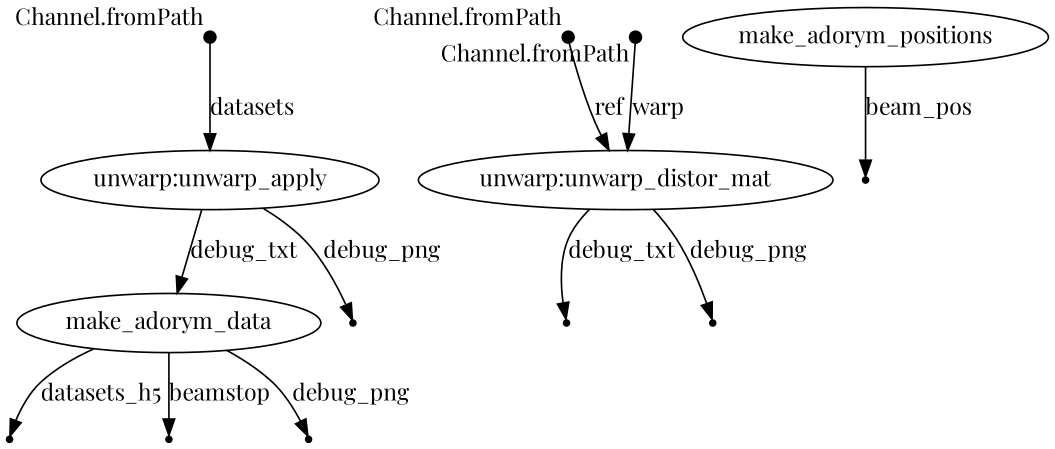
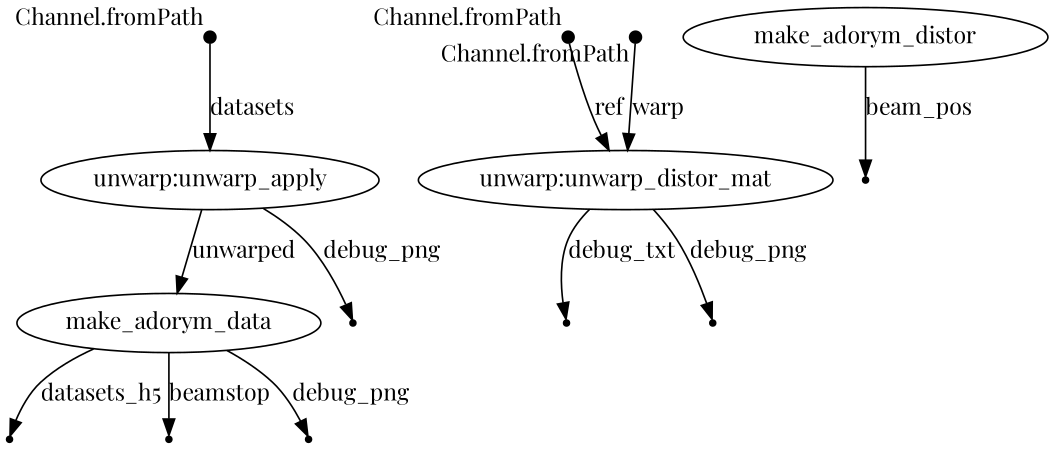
  digraph {
    fontname="Playfair Display"
    node [fontname="Playfair Display" shape=point]
    edge [fontname="Playfair Display"]
    p0 [fixedsize=true width=0.1 xlabel="Channel.fromPath"]
    n2 [label="unwarp:unwarp_apply" shape=""]
    n3 [label=make_adorym_data shape=""]
    p7
    p11
    p10
    p9
    p1 [fixedsize=true width=0.1 xlabel="Channel.fromPath"]
    n9 [label="unwarp:unwarp_distor_mat" shape=""]
    p5
    p4
    p2 [fixedsize=true width=0.1 xlabel="Channel.fromPath"]
-   n13 [label=make_adorym_positions shape=""]
+   n13 [label=make_adorym_distor shape=""]
    p13
    p0 -> n2 [label=datasets]
-   n2 -> n3 [label=debug_txt]
+   n2 -> n3 [label=unwarped]
    n2 -> p7 [label=debug_png]
    n3 -> p11 [label=datasets_h5]
    n3 -> p10 [label=beamstop]
    n3 -> p9 [label=debug_png]
    p1 -> n9 [label=ref]
    n9 -> p5 [label=debug_txt]
    n9 -> p4 [label=debug_png]
    p2 -> n9 [label=warp]
    n13 -> p13 [label=beam_pos]
  }
